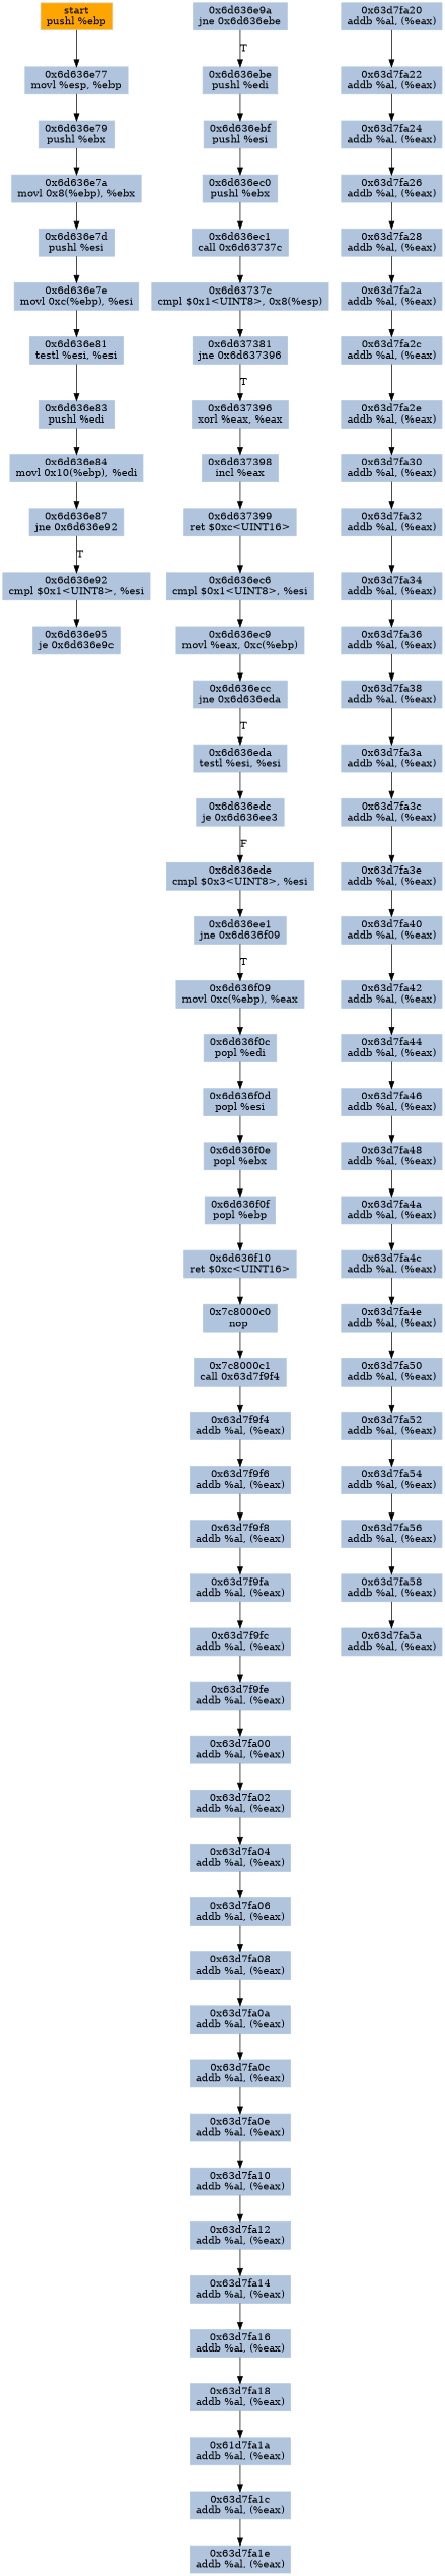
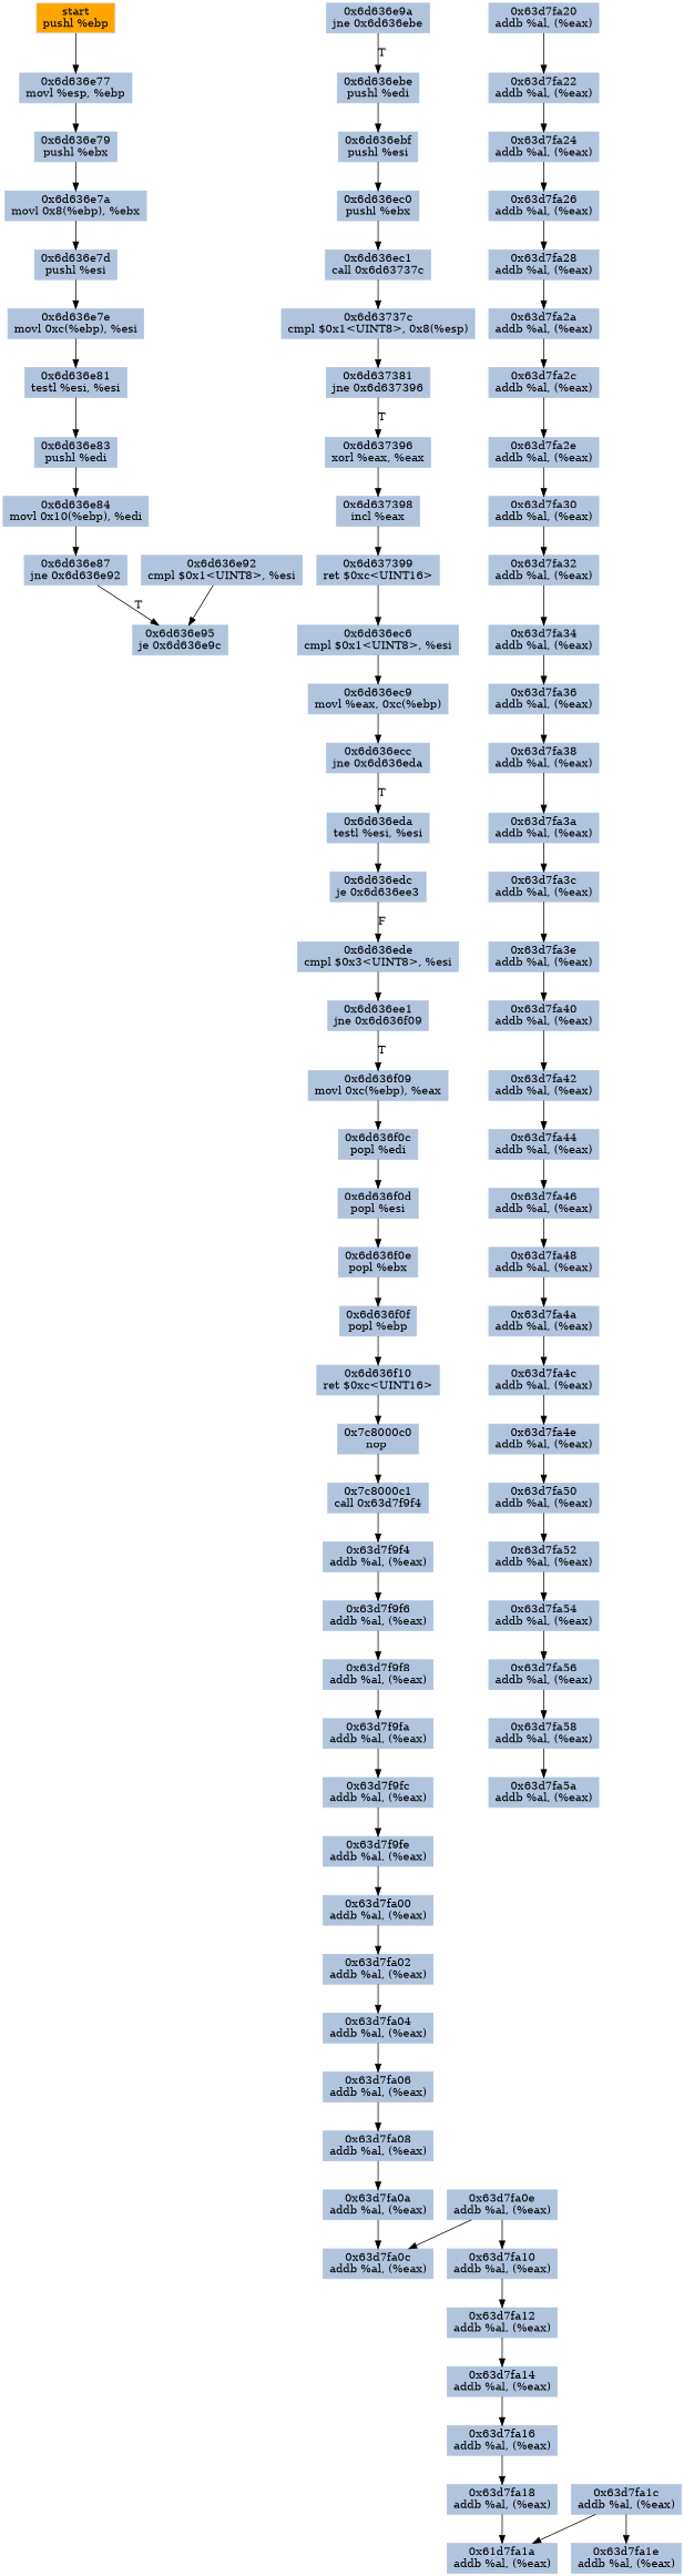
  digraph {
    node [color=lightsteelblue fillcolor=lightsteelblue shape=rectangle style=filled]
    edge [color="#000000"]
    n1 [color=lightgrey fillcolor=orange label="start\npushl %ebp"]
    n2 [label="0x6d636e77\nmovl %esp, %ebp"]
    n3 [label="0x6d636e79\npushl %ebx"]
    n4 [label="0x6d636e7a\nmovl 0x8(%ebp), %ebx"]
    n5 [label="0x6d636e7d\npushl %esi"]
    n6 [label="0x6d636e7e\nmovl 0xc(%ebp), %esi"]
    n7 [label="0x6d636e81\ntestl %esi, %esi"]
    n8 [label="0x6d636e83\npushl %edi"]
    n9 [label="0x6d636e84\nmovl 0x10(%ebp), %edi"]
    n10 [label="0x6d636e87\njne 0x6d636e92"]
    n11 [label="0x6d636e92\ncmpl $0x1<UINT8>, %esi"]
    n12 [label="0x6d636e95\nje 0x6d636e9c"]
    n13 [label="0x6d636e9a\njne 0x6d636ebe"]
    n14 [label="0x6d636ebe\npushl %edi"]
    n15 [label="0x6d636ebf\npushl %esi"]
    n16 [label="0x6d636ec0\npushl %ebx"]
    n17 [label="0x6d636ec1\ncall 0x6d63737c"]
    n18 [label="0x6d63737c\ncmpl $0x1<UINT8>, 0x8(%esp)"]
    n19 [label="0x6d637381\njne 0x6d637396"]
    n20 [label="0x6d637396\nxorl %eax, %eax"]
    n21 [label="0x6d637398\nincl %eax"]
    n22 [label="0x6d637399\nret $0xc<UINT16>"]
    n23 [label="0x6d636ec6\ncmpl $0x1<UINT8>, %esi"]
    n24 [label="0x6d636ec9\nmovl %eax, 0xc(%ebp)"]
    n25 [label="0x6d636ecc\njne 0x6d636eda"]
    n26 [label="0x6d636eda\ntestl %esi, %esi"]
    n27 [label="0x6d636edc\nje 0x6d636ee3"]
    n28 [label="0x6d636ede\ncmpl $0x3<UINT8>, %esi"]
    n29 [label="0x6d636ee1\njne 0x6d636f09"]
    n30 [label="0x6d636f09\nmovl 0xc(%ebp), %eax"]
    n31 [label="0x6d636f0c\npopl %edi"]
    n32 [label="0x6d636f0d\npopl %esi"]
    n33 [label="0x6d636f0e\npopl %ebx"]
    n34 [label="0x6d636f0f\npopl %ebp"]
    n35 [label="0x6d636f10\nret $0xc<UINT16>"]
    n36 [label="0x7c8000c0\nnop "]
    n37 [label="0x7c8000c1\ncall 0x63d7f9f4"]
    n38 [label="0x63d7f9f4\naddb %al, (%eax)"]
    n39 [label="0x63d7f9f6\naddb %al, (%eax)"]
    n40 [label="0x63d7f9f8\naddb %al, (%eax)"]
    n41 [label="0x63d7f9fa\naddb %al, (%eax)"]
    n42 [label="0x63d7f9fc\naddb %al, (%eax)"]
    n43 [label="0x63d7f9fe\naddb %al, (%eax)"]
    n44 [label="0x63d7fa00\naddb %al, (%eax)"]
    n45 [label="0x63d7fa02\naddb %al, (%eax)"]
    n46 [label="0x63d7fa04\naddb %al, (%eax)"]
    n47 [label="0x63d7fa06\naddb %al, (%eax)"]
    n48 [label="0x63d7fa08\naddb %al, (%eax)"]
    n49 [label="0x63d7fa0a\naddb %al, (%eax)"]
    n50 [label="0x63d7fa0c\naddb %al, (%eax)"]
    n51 [label="0x63d7fa0e\naddb %al, (%eax)"]
    n52 [label="0x63d7fa10\naddb %al, (%eax)"]
    n53 [label="0x63d7fa12\naddb %al, (%eax)"]
    n54 [label="0x63d7fa14\naddb %al, (%eax)"]
    n55 [label="0x63d7fa16\naddb %al, (%eax)"]
    n56 [label="0x63d7fa18\naddb %al, (%eax)"]
    n57 [label="0x61d7fa1a\naddb %al, (%eax)"]
    n58 [label="0x63d7fa1c\naddb %al, (%eax)"]
    n59 [label="0x63d7fa1e\naddb %al, (%eax)"]
    n60 [label="0x63d7fa20\naddb %al, (%eax)"]
    n61 [label="0x63d7fa22\naddb %al, (%eax)"]
    n62 [label="0x63d7fa24\naddb %al, (%eax)"]
    n63 [label="0x63d7fa26\naddb %al, (%eax)"]
    n64 [label="0x63d7fa28\naddb %al, (%eax)"]
    n65 [label="0x63d7fa2a\naddb %al, (%eax)"]
    n66 [label="0x63d7fa2c\naddb %al, (%eax)"]
    n67 [label="0x63d7fa2e\naddb %al, (%eax)"]
    n68 [label="0x63d7fa30\naddb %al, (%eax)"]
    n69 [label="0x63d7fa32\naddb %al, (%eax)"]
    n70 [label="0x63d7fa34\naddb %al, (%eax)"]
    n71 [label="0x63d7fa36\naddb %al, (%eax)"]
    n72 [label="0x63d7fa38\naddb %al, (%eax)"]
    n73 [label="0x63d7fa3a\naddb %al, (%eax)"]
    n74 [label="0x63d7fa3c\naddb %al, (%eax)"]
    n75 [label="0x63d7fa3e\naddb %al, (%eax)"]
    n76 [label="0x63d7fa40\naddb %al, (%eax)"]
    n77 [label="0x63d7fa42\naddb %al, (%eax)"]
    n78 [label="0x63d7fa44\naddb %al, (%eax)"]
    n79 [label="0x63d7fa46\naddb %al, (%eax)"]
    n80 [label="0x63d7fa48\naddb %al, (%eax)"]
    n81 [label="0x63d7fa4a\naddb %al, (%eax)"]
    n82 [label="0x63d7fa4c\naddb %al, (%eax)"]
    n83 [label="0x63d7fa4e\naddb %al, (%eax)"]
    n84 [label="0x63d7fa50\naddb %al, (%eax)"]
    n85 [label="0x63d7fa52\naddb %al, (%eax)"]
    n86 [label="0x63d7fa54\naddb %al, (%eax)"]
    n87 [label="0x63d7fa56\naddb %al, (%eax)"]
    n88 [label="0x63d7fa58\naddb %al, (%eax)"]
    n89 [label="0x63d7fa5a\naddb %al, (%eax)"]
    n1 -> n2
    n2 -> n3
    n3 -> n4
    n4 -> n5
    n5 -> n6
    n6 -> n7
    n7 -> n8
    n8 -> n9
    n9 -> n10
-   n10 -> n11 [label=T]
+   n10 -> n12 [label=T]
    n11 -> n12
    n13 -> n14 [label=T]
    n14 -> n15
    n15 -> n16
    n16 -> n17
    n17 -> n18
    n18 -> n19
    n19 -> n20 [label=T]
    n20 -> n21
    n21 -> n22
    n22 -> n23
    n23 -> n24
    n24 -> n25
    n25 -> n26 [label=T]
    n26 -> n27
    n27 -> n28 [label=F]
    n28 -> n29
    n29 -> n30 [label=T]
    n30 -> n31
    n31 -> n32
    n32 -> n33
    n33 -> n34
    n34 -> n35
    n35 -> n36
    n36 -> n37
    n37 -> n38
    n38 -> n39
    n39 -> n40
    n40 -> n41
    n41 -> n42
    n42 -> n43
    n43 -> n44
    n44 -> n45
    n45 -> n46
    n46 -> n47
    n47 -> n48
    n48 -> n49
    n49 -> n50
-   n50 -> n51
+   n51 -> n50
    n51 -> n52
    n52 -> n53
    n53 -> n54
    n54 -> n55
    n55 -> n56
    n56 -> n57
-   n57 -> n58
+   n58 -> n57
    n58 -> n59
    n60 -> n61
    n61 -> n62
    n62 -> n63
    n63 -> n64
    n64 -> n65
    n65 -> n66
    n66 -> n67
    n67 -> n68
    n68 -> n69
    n69 -> n70
    n70 -> n71
    n71 -> n72
    n72 -> n73
    n73 -> n74
    n74 -> n75
    n75 -> n76
    n76 -> n77
    n77 -> n78
    n78 -> n79
    n79 -> n80
    n80 -> n81
    n81 -> n82
    n82 -> n83
    n83 -> n84
    n84 -> n85
    n85 -> n86
    n86 -> n87
    n87 -> n88
    n88 -> n89
  }
